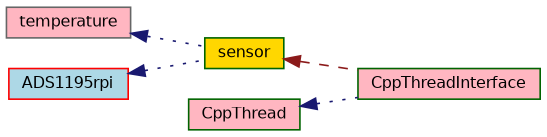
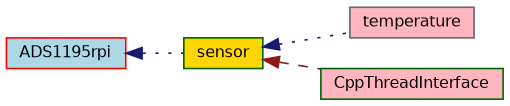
  digraph {
    rankdir=LR
    node [color=darkgreen fillcolor=lightpink fontname=Helvetica fontsize=10 shape=record style=filled]
    edge [color=midnightblue dir=back fontname=Helvetica fontsize=10 labelfontname=Helvetica labelfontsize=10 style=dotted]
    n1 [color=gray40 fontcolor=black height=0.2 label=temperature width=0.4]
    n2 [fillcolor=gold height=0.2 label=sensor width=0.4]
    n3 [height=0.2 label=CppThreadInterface width=0.4]
    n4 [color=red fillcolor=lightblue height=0.2 label=ADS1195rpi width=0.4]
-   n5 [height=0.2 label=CppThread width=0.4]
-   n1 -> n2
+   n2 -> n1
    n2 -> n3 [color=firebrick4 style=dashed]
    n4 -> n2
-   n5 -> n3
  }
